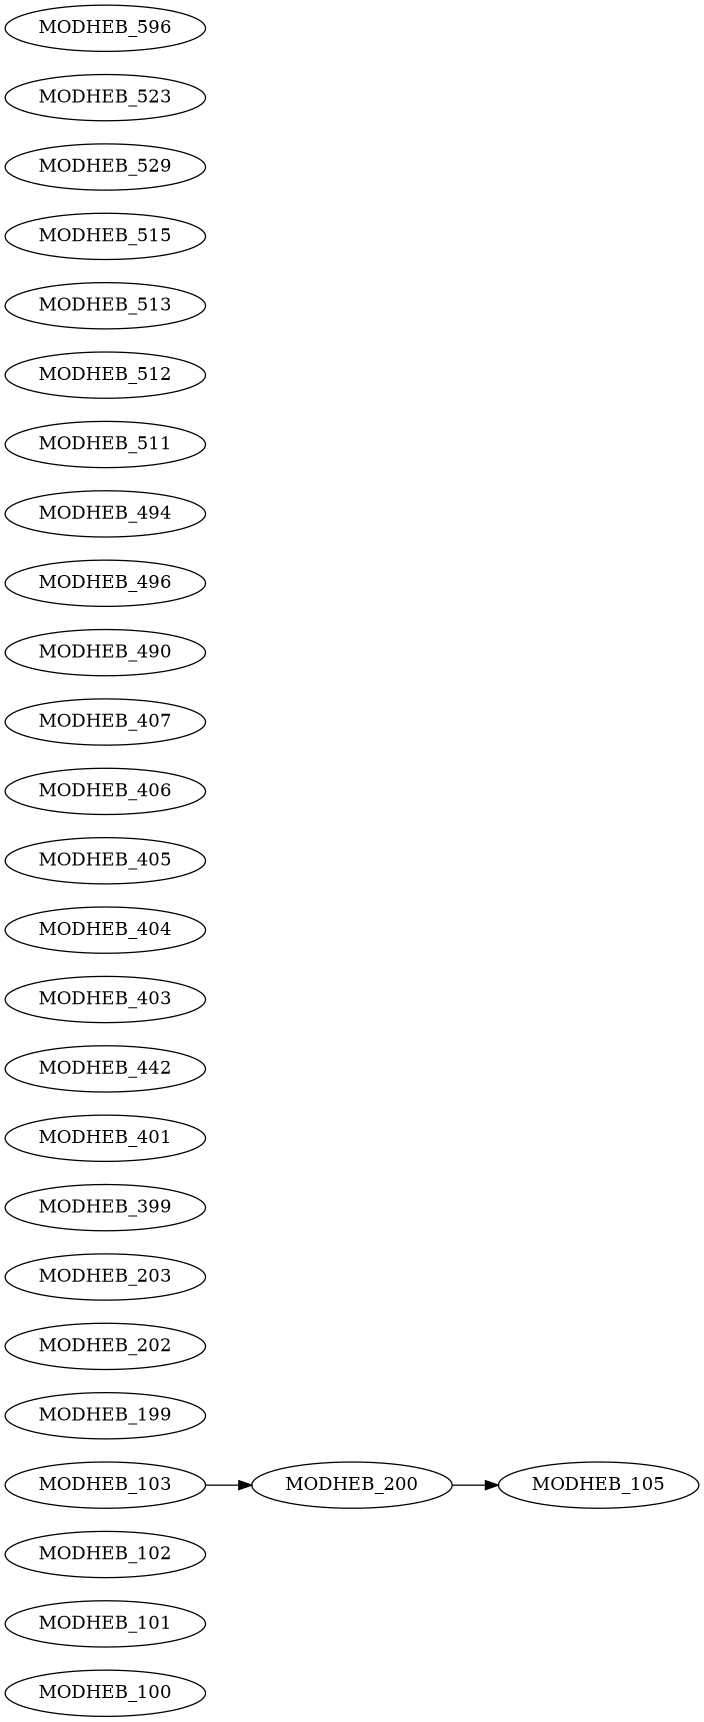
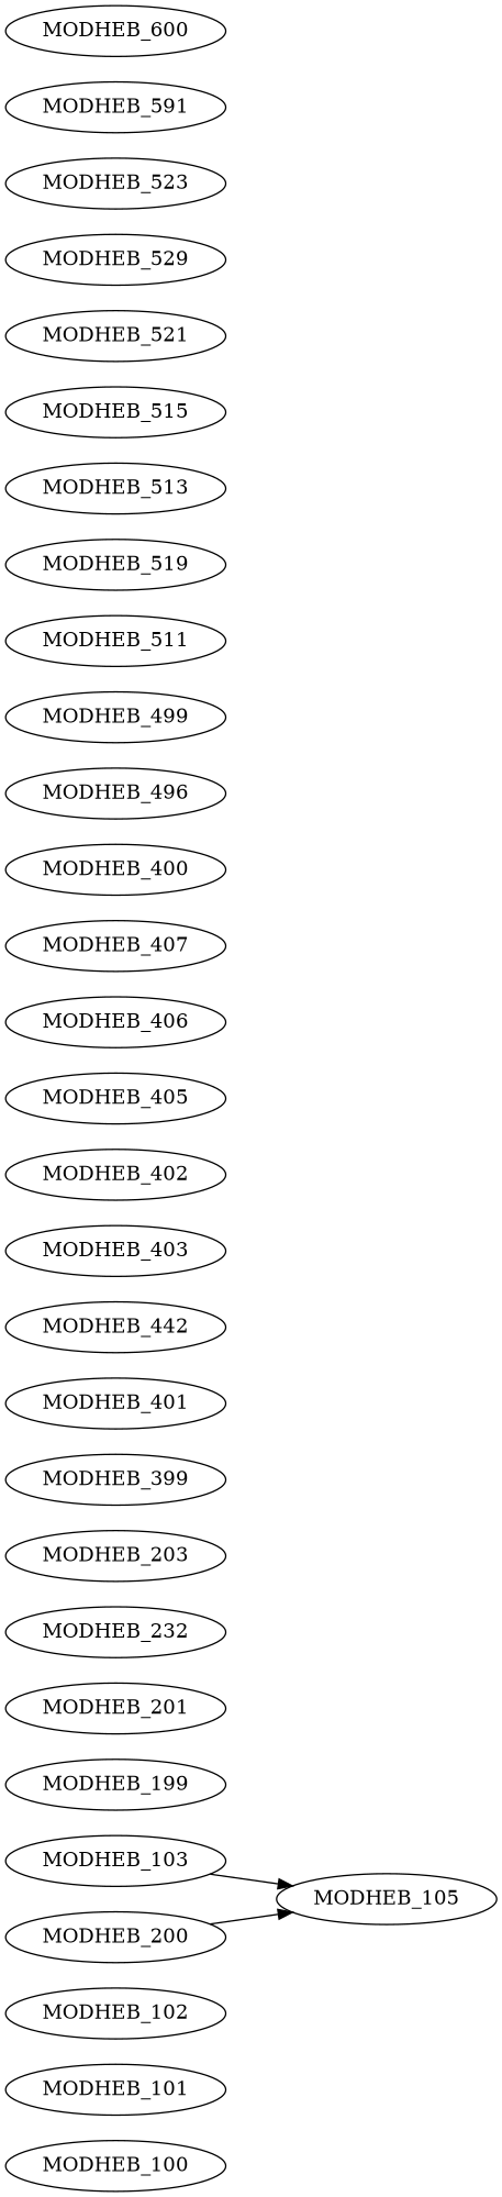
  digraph {
    rankdir=LR
    edge [color=black]
    MODHEB_100
    MODHEB_101
    MODHEB_102
    MODHEB_103
    MODHEB_200
    MODHEB_105
    MODHEB_199
-   MODHEB_202
+   MODHEB_201
+   MODHEB_202 [label=MODHEB_232]
    MODHEB_203
    MODHEB_399
    MODHEB_401
    n13 [label=MODHEB_442]
    MODHEB_403
-   MODHEB_404
+   MODHEB_404 [label=MODHEB_402]
    MODHEB_405
    MODHEB_406
    MODHEB_407
-   MODHEB_490
+   MODHEB_490 [label=MODHEB_400]
    MODHEB_496
-   MODHEB_499 [label=MODHEB_494]
+   MODHEB_499
    MODHEB_511
-   MODHEB_512
+   MODHEB_512 [label=MODHEB_519]
    MODHEB_513
    MODHEB_515
+   MODHEB_521
    n27 [label=MODHEB_529]
    MODHEB_523
-   MODHEB_596
-   MODHEB_103 -> MODHEB_200
+   MODHEB_596 [label=MODHEB_591]
+   MODHEB_600
+   MODHEB_103 -> MODHEB_105
    MODHEB_200 -> MODHEB_105
  }
